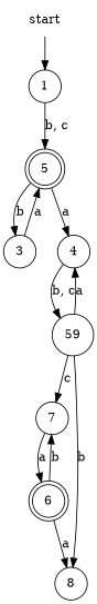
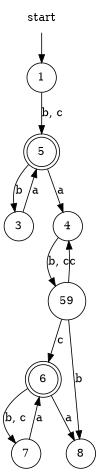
  digraph {
    rankdir=TB
    node [shape=circle]
    start [shape=none]
    1
    n3 [label=5 shape=doublecircle]
    3
    4
    59
    6 [shape=doublecircle]
    7
    8
    start -> 1
    1 -> n3 [label="b, c"]
    n3 -> 3 [label=b]
    n3 -> 4 [label=a]
    3 -> n3 [label=a]
    4 -> 59 [label="b, c"]
-   59 -> 4 [label=a]
-   59 -> 7 [label=c]
+   59 -> 4 [label=c]
+   59 -> 6 [label=c]
    59 -> 8 [label=b]
-   6 -> 7 [label=b]
+   6 -> 7 [label="b, c"]
    6 -> 8 [label=a]
    7 -> 6 [label=a]
  }
